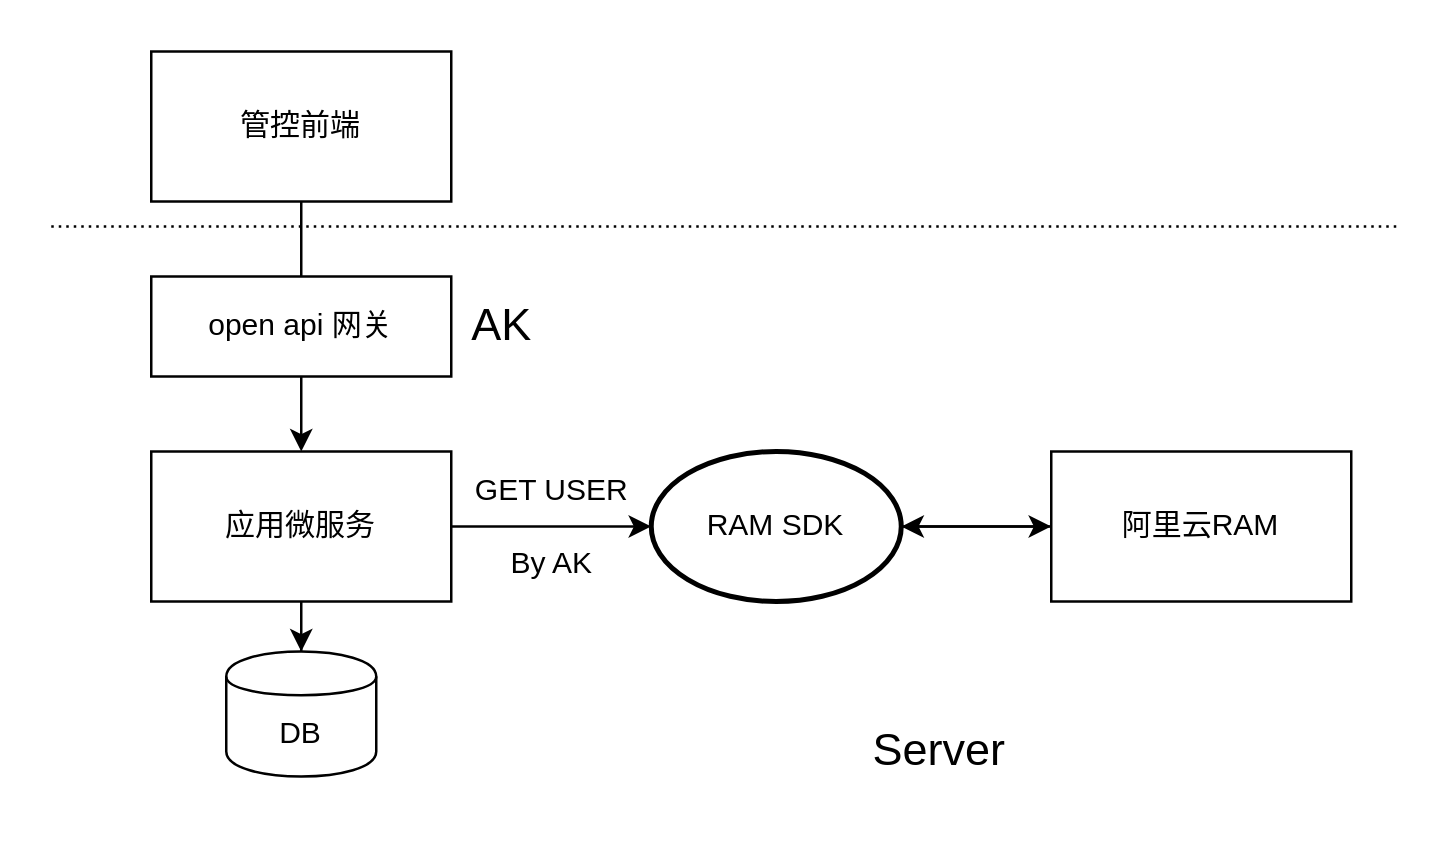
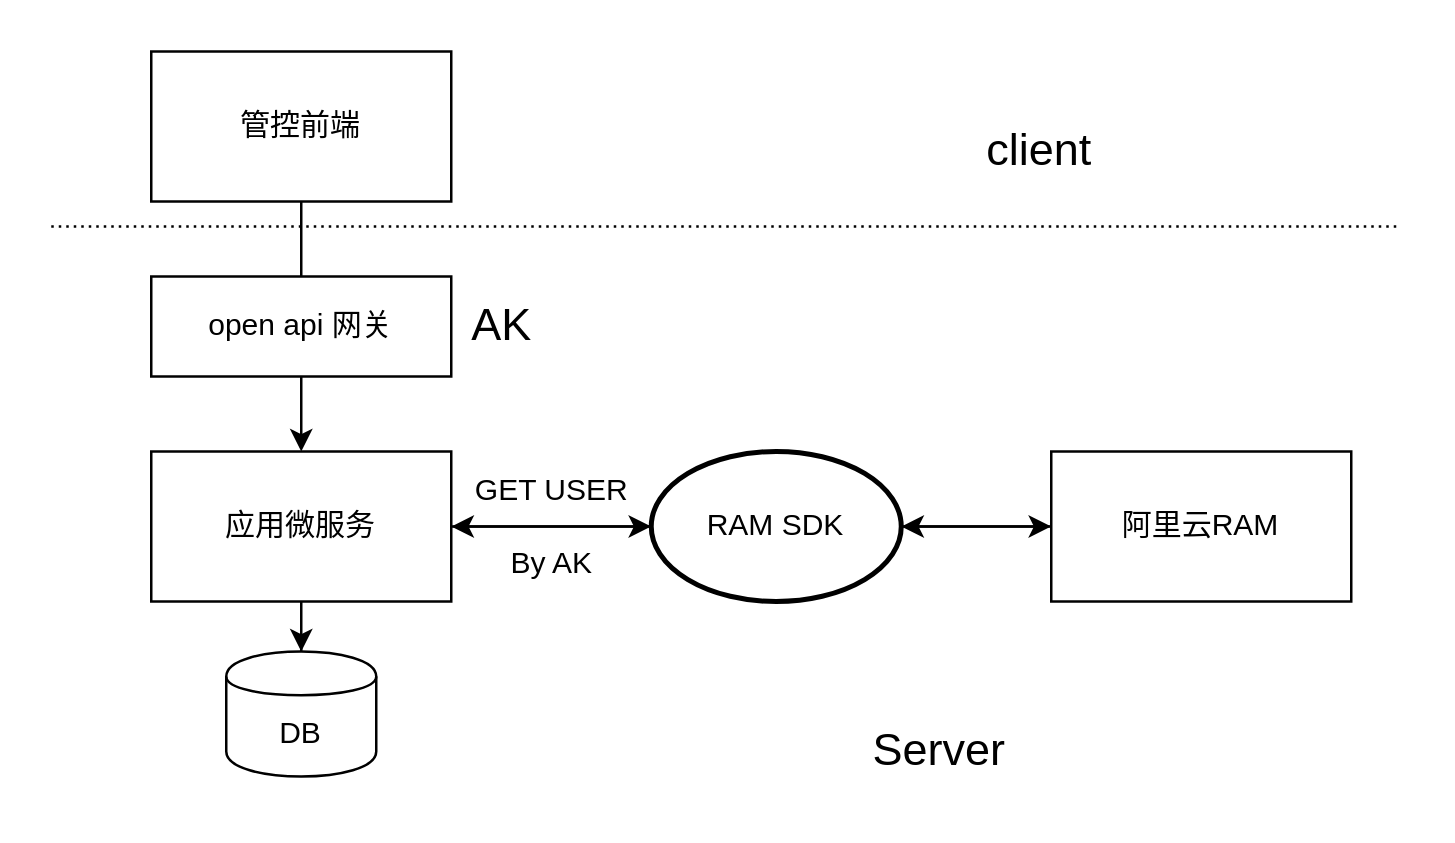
  <mxCell id="0" />
  <mxCell id="1" parent="0" />
  <mxCell id="2" value="" style="edgeStyle=orthogonalEdgeStyle;rounded=0;orthogonalLoop=1;jettySize=auto;html=1;" edge="1" parent="1" source="3" target="7"><mxGeometry relative="1" as="geometry" /></mxCell>
  <mxCell id="3" value="管控前端" style="rounded=0;whiteSpace=wrap;html=1;" vertex="1" parent="1"><mxGeometry x="60" y="20" width="120" height="60" as="geometry" /></mxCell>
  <mxCell id="4" value="open api 网关" style="rounded=0;whiteSpace=wrap;html=1;" vertex="1" parent="1"><mxGeometry x="60" y="110" width="120" height="40" as="geometry" /></mxCell>
  <mxCell id="5" value="" style="edgeStyle=orthogonalEdgeStyle;rounded=0;orthogonalLoop=1;jettySize=auto;html=1;" edge="1" parent="1" source="7"><mxGeometry relative="1" as="geometry"><mxPoint x="260" y="210" as="targetPoint" /></mxGeometry></mxCell>
  <mxCell id="6" value="" style="edgeStyle=orthogonalEdgeStyle;rounded=0;orthogonalLoop=1;jettySize=auto;html=1;" edge="1" parent="1" source="7" target="14"><mxGeometry relative="1" as="geometry" /></mxCell>
  <mxCell id="7" value="应用微服务" style="rounded=0;whiteSpace=wrap;html=1;" vertex="1" parent="1"><mxGeometry x="60" y="180" width="120" height="60" as="geometry" /></mxCell>
  <mxCell id="8" value="" style="edgeStyle=orthogonalEdgeStyle;rounded=0;orthogonalLoop=1;jettySize=auto;html=1;" edge="1" parent="1" source="9" target="12"><mxGeometry relative="1" as="geometry" /></mxCell>
  <mxCell id="9" value="阿里云RAM" style="rounded=0;whiteSpace=wrap;html=1;" vertex="1" parent="1"><mxGeometry x="420" y="180" width="120" height="60" as="geometry" /></mxCell>
  <mxCell id="10" value="" style="edgeStyle=orthogonalEdgeStyle;rounded=0;orthogonalLoop=1;jettySize=auto;html=1;" edge="1" parent="1" source="12" target="9"><mxGeometry relative="1" as="geometry" /></mxCell>
+ <mxCell id="11" value="" style="edgeStyle=orthogonalEdgeStyle;rounded=0;orthogonalLoop=1;jettySize=auto;html=1;" edge="1" parent="1" source="12" target="7"><mxGeometry relative="1" as="geometry" /></mxCell>
  <mxCell id="12" value="RAM SDK" style="strokeWidth=2;html=1;shape=mxgraph.flowchart.start_1;whiteSpace=wrap;" vertex="1" parent="1"><mxGeometry x="260" y="180" width="100" height="60" as="geometry" /></mxCell>
  <mxCell id="13" value="GET USER&lt;br&gt;&lt;br&gt;By AK" style="text;html=1;align=center;verticalAlign=middle;resizable=0;points=[];autosize=1;strokeColor=none;" vertex="1" parent="1"><mxGeometry x="180" y="185" width="80" height="50" as="geometry" /></mxCell>
  <mxCell id="14" value="DB" style="shape=cylinder;whiteSpace=wrap;html=1;boundedLbl=1;backgroundOutline=1;rounded=0;" vertex="1" parent="1"><mxGeometry x="90" y="260" width="60" height="50" as="geometry" /></mxCell>
  <mxCell id="15" value="" style="endArrow=none;html=1;rounded=0;dashed=1;dashPattern=1 2;" edge="1" parent="1"><mxGeometry relative="1" as="geometry"><mxPoint x="20" y="90" as="sourcePoint" /><mxPoint x="560" y="90" as="targetPoint" /></mxGeometry></mxCell>
+ <mxCell id="16" value="&lt;font style=&quot;font-size: 18px&quot;&gt;client&lt;/font&gt;" style="text;html=1;align=center;verticalAlign=middle;resizable=0;points=[];autosize=1;strokeColor=none;" vertex="1" parent="1"><mxGeometry x="385" y="50" width="60" height="20" as="geometry" /></mxCell>
  <mxCell id="17" value="Server" style="text;html=1;align=center;verticalAlign=middle;resizable=0;points=[];autosize=1;strokeColor=none;fontSize=18;" vertex="1" parent="1"><mxGeometry x="340" y="285" width="70" height="30" as="geometry" /></mxCell>
  <mxCell id="18" value="AK" style="text;html=1;align=center;verticalAlign=middle;resizable=0;points=[];autosize=1;strokeColor=none;fontSize=18;" vertex="1" parent="1"><mxGeometry x="180" y="115" width="40" height="30" as="geometry" /></mxCell>
